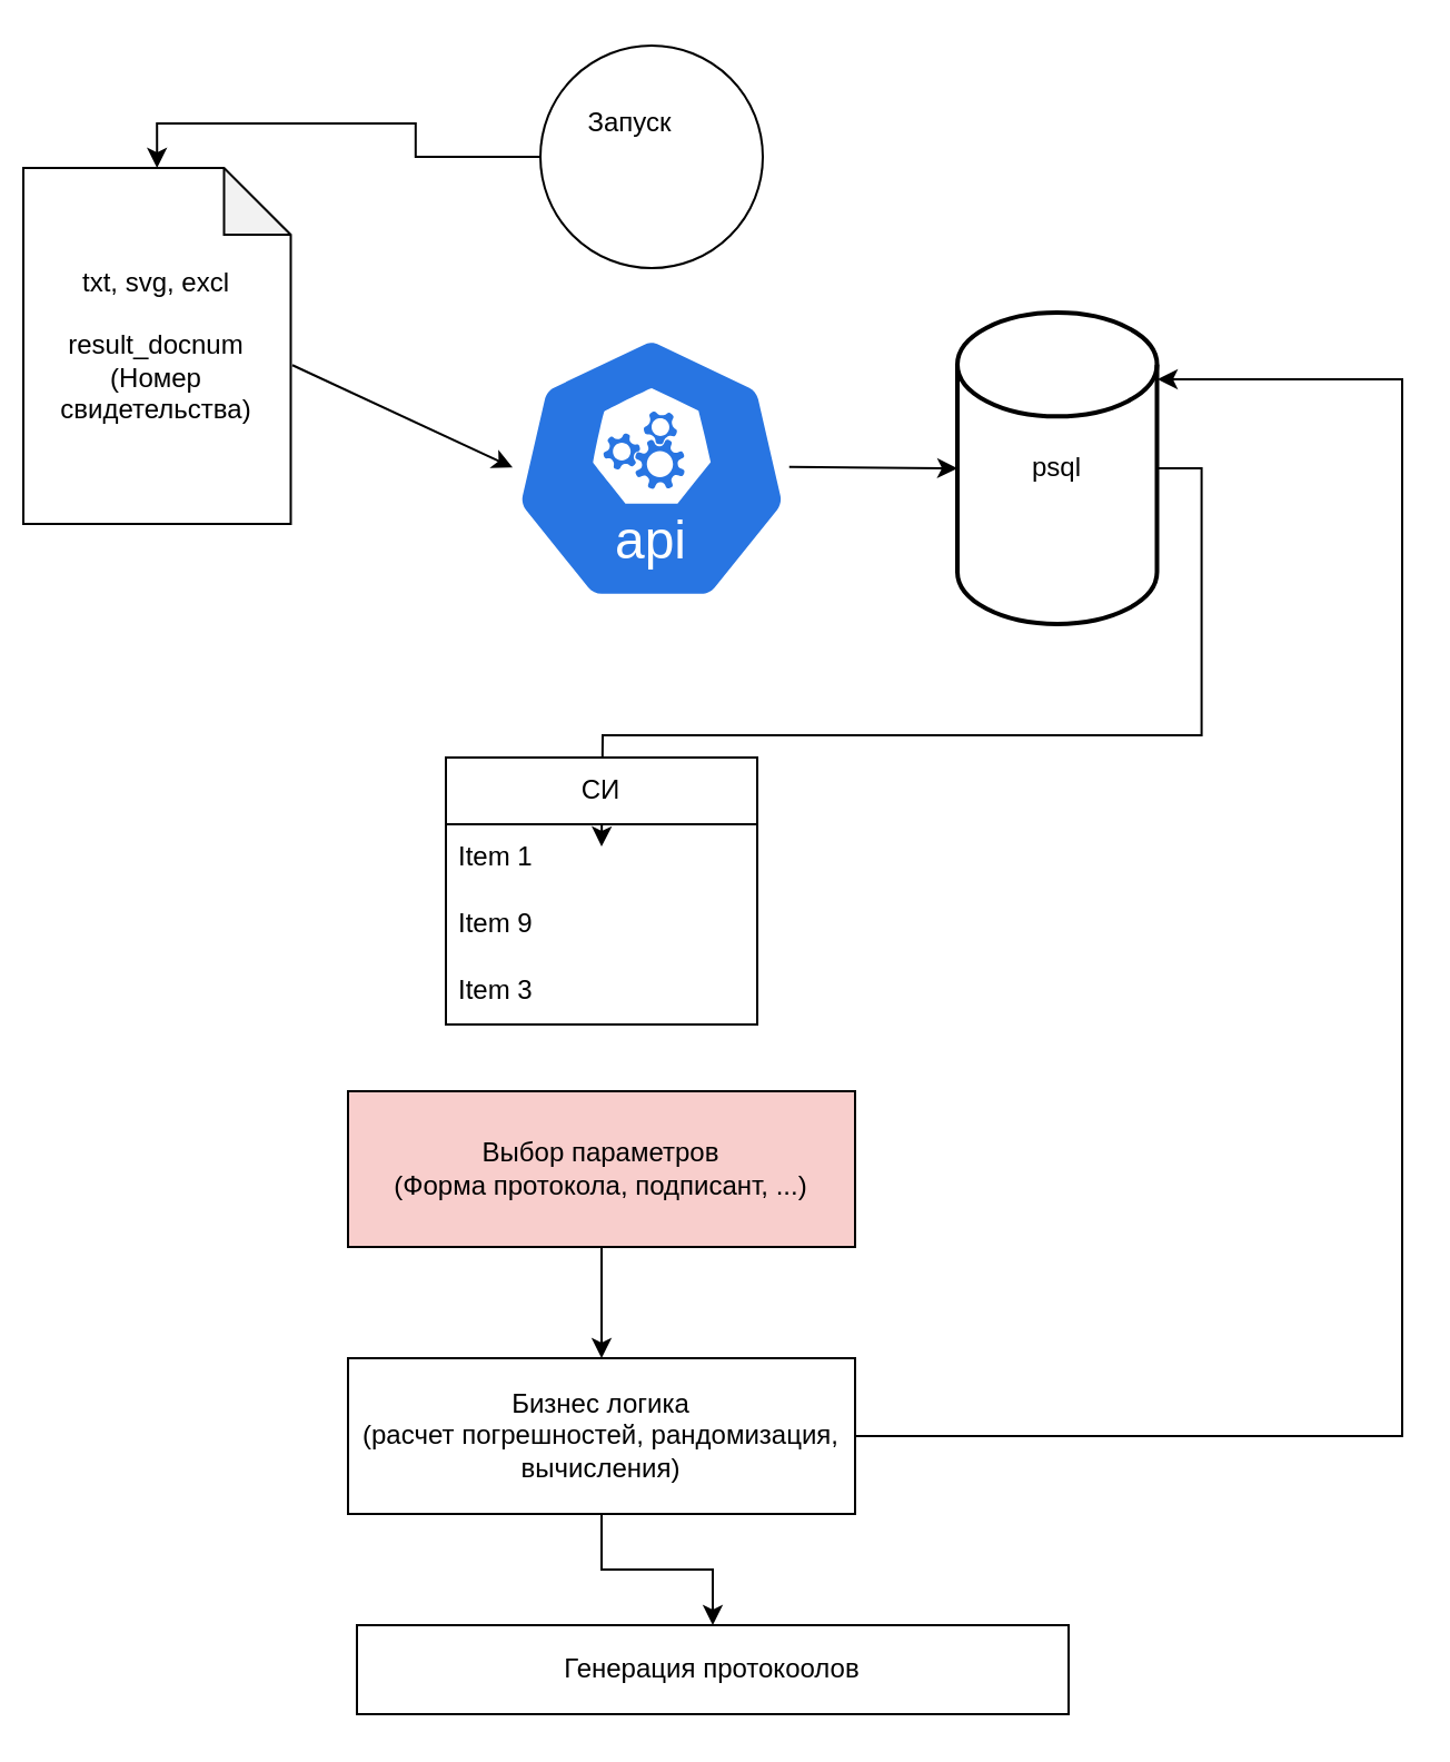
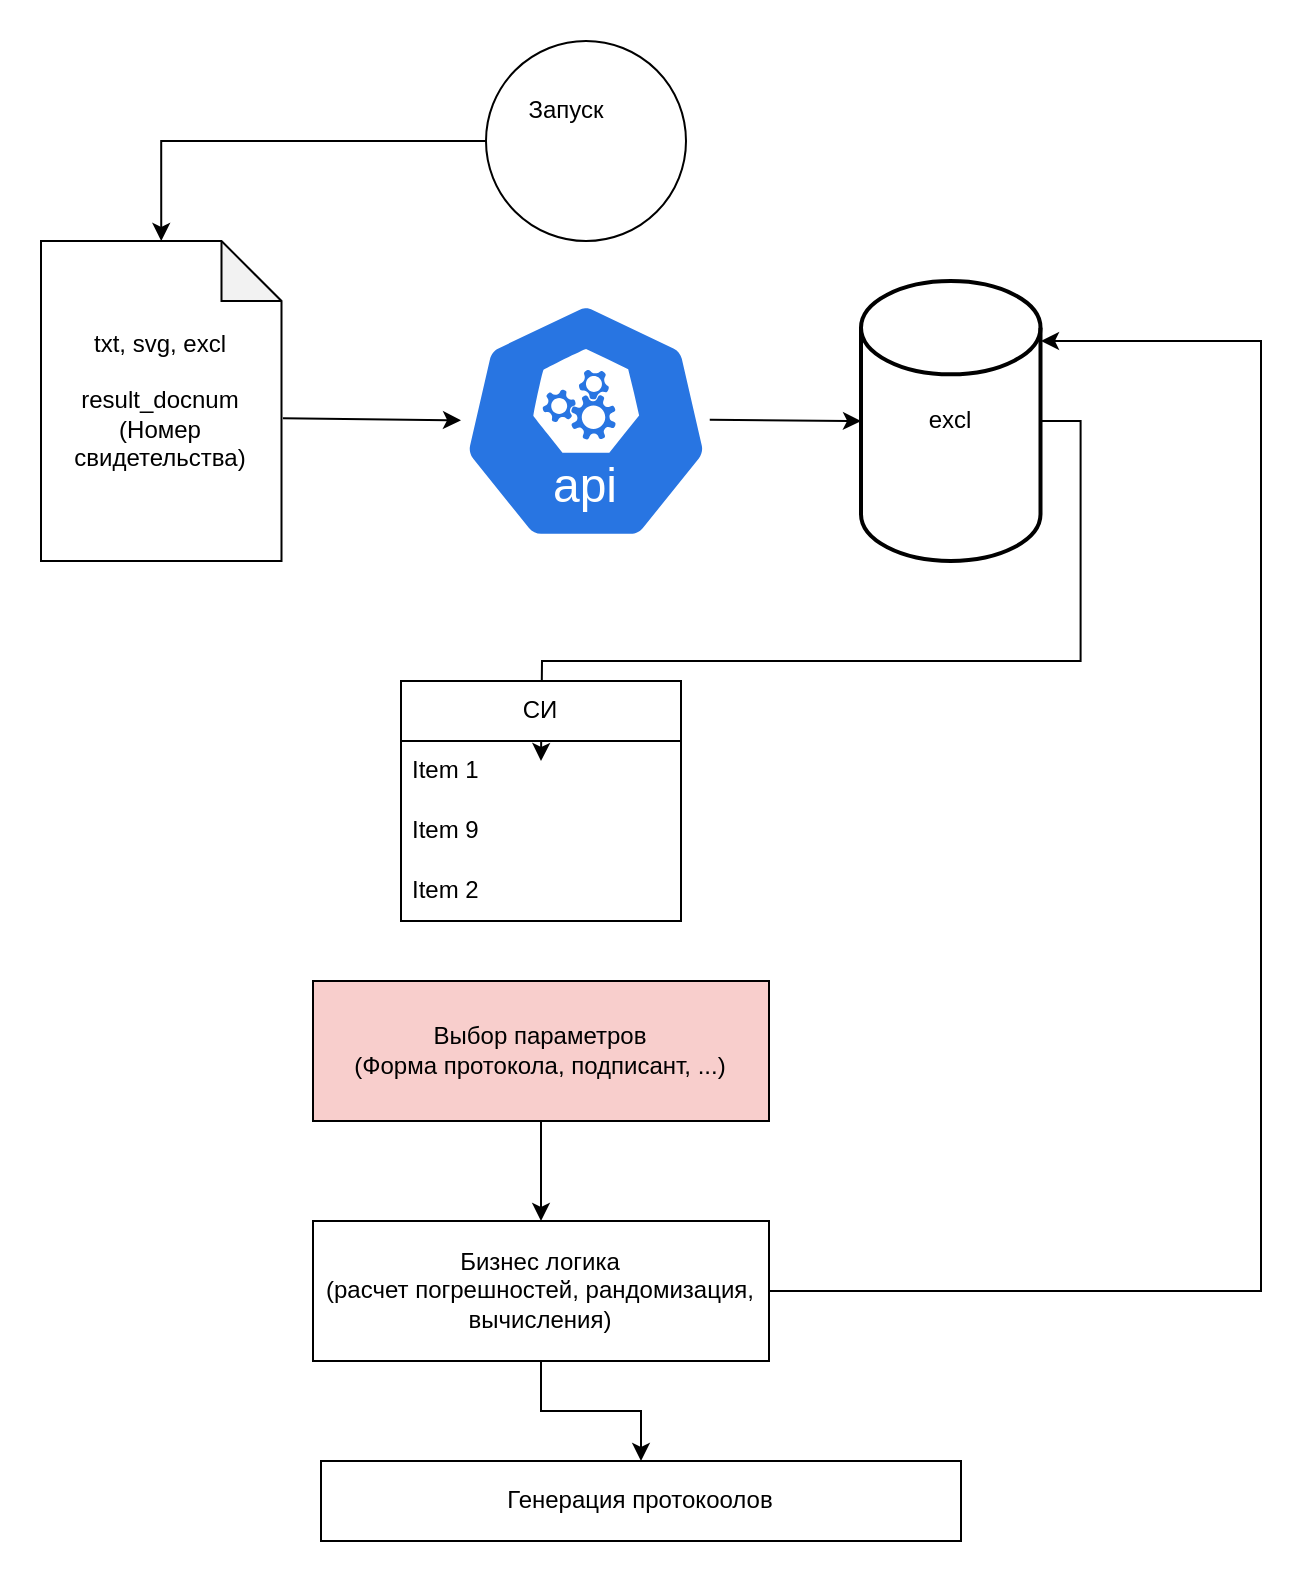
  <mxCell id="0" />
  <mxCell id="1" parent="0" />
  <mxCell id="2" style="edgeStyle=orthogonalEdgeStyle;rounded=0;orthogonalLoop=1;jettySize=auto;html=1;exitX=0.5;exitY=1;exitDx=0;exitDy=0;entryX=0.5;entryY=0;entryDx=0;entryDy=0;" parent="1" source="3" target="18" edge="1"><mxGeometry relative="1" as="geometry"><mxPoint x="270" y="700" as="targetPoint" /></mxGeometry></mxCell>
  <mxCell id="3" value="Выбор параметров&lt;br&gt;(Форма протокола, подписант, ...)" style="rounded=0;whiteSpace=wrap;html=1;fillColor=#f8cecc;" parent="1" vertex="1"><mxGeometry x="156" y="490" width="228" height="70" as="geometry" /></mxCell>
  <mxCell id="4" value="" style="verticalLabelPosition=bottom;verticalAlign=top;html=1;shape=mxgraph.flowchart.on-page_reference;" parent="1" vertex="1"><mxGeometry x="242.5" y="20" width="100" height="100" as="geometry" /></mxCell>
  <mxCell id="5" style="edgeStyle=orthogonalEdgeStyle;rounded=0;orthogonalLoop=1;jettySize=auto;html=1;exitX=1;exitY=0.5;exitDx=0;exitDy=0;exitPerimeter=0;" parent="1" source="6" edge="1"><mxGeometry relative="1" as="geometry"><mxPoint x="270" y="380" as="targetPoint" /></mxGeometry></mxCell>
- <mxCell id="6" value="psql" style="strokeWidth=2;html=1;shape=mxgraph.flowchart.database;whiteSpace=wrap;" parent="1" vertex="1"><mxGeometry x="430" y="140" width="89.75" height="140" as="geometry" /></mxCell>
- <mxCell id="7" value="txt, svg, excl&lt;br&gt;&lt;br&gt;&lt;div&gt;result_docnum&lt;/div&gt;&lt;div&gt;(Номер свидетельства)&lt;/div&gt;" style="shape=note;whiteSpace=wrap;html=1;backgroundOutline=1;darkOpacity=0.05;" parent="1" vertex="1"><mxGeometry x="10" y="75" width="120.25" height="160" as="geometry" /></mxCell>
+ <mxCell id="6" value="excl" style="strokeWidth=2;html=1;shape=mxgraph.flowchart.database;whiteSpace=wrap;" parent="1" vertex="1"><mxGeometry x="430" y="140" width="89.75" height="140" as="geometry" /></mxCell>
+ <mxCell id="7" value="txt, svg, excl&lt;br&gt;&lt;br&gt;&lt;div&gt;result_docnum&lt;/div&gt;&lt;div&gt;(Номер свидетельства)&lt;/div&gt;" style="shape=note;whiteSpace=wrap;html=1;backgroundOutline=1;darkOpacity=0.05;" parent="1" vertex="1"><mxGeometry x="20" y="120" width="120.25" height="160" as="geometry" /></mxCell>
  <mxCell id="8" value="" style="aspect=fixed;sketch=0;html=1;dashed=0;whitespace=wrap;verticalLabelPosition=bottom;verticalAlign=top;fillColor=#2875E2;strokeColor=#ffffff;points=[[0.005,0.63,0],[0.1,0.2,0],[0.9,0.2,0],[0.5,0,0],[0.995,0.63,0],[0.72,0.99,0],[0.5,1,0],[0.28,0.99,0]];shape=mxgraph.kubernetes.icon2;kubernetesLabel=1;prIcon=api" parent="1" vertex="1"><mxGeometry x="230" y="150" width="125" height="120" as="geometry" /></mxCell>
  <mxCell id="9" value="" style="endArrow=classic;html=1;rounded=0;entryX=0;entryY=0.497;entryDx=0;entryDy=0;entryPerimeter=0;exitX=1.006;exitY=0.554;exitDx=0;exitDy=0;exitPerimeter=0;" parent="1" edge="1" target="8" source="7"><mxGeometry width="50" height="50" relative="1" as="geometry"><mxPoint x="139.75" y="209.66" as="sourcePoint" /><mxPoint x="210.25" y="209.66" as="targetPoint" /></mxGeometry></mxCell>
  <mxCell id="10" value="" style="endArrow=classic;html=1;rounded=0;exitX=0.995;exitY=0.495;exitDx=0;exitDy=0;exitPerimeter=0;entryX=0;entryY=0.5;entryDx=0;entryDy=0;entryPerimeter=0;" parent="1" edge="1" target="6" source="8"><mxGeometry width="50" height="50" relative="1" as="geometry"><mxPoint x="370" y="210" as="sourcePoint" /><mxPoint x="390" y="210" as="targetPoint" /></mxGeometry></mxCell>
  <mxCell id="11" style="edgeStyle=orthogonalEdgeStyle;rounded=0;orthogonalLoop=1;jettySize=auto;html=1;entryX=0.5;entryY=0;entryDx=0;entryDy=0;entryPerimeter=0;" parent="1" source="4" target="7" edge="1"><mxGeometry relative="1" as="geometry" /></mxCell>
  <mxCell id="12" value="СИ" style="swimlane;fontStyle=0;childLayout=stackLayout;horizontal=1;startSize=30;horizontalStack=0;resizeParent=1;resizeParentMax=0;resizeLast=0;collapsible=1;marginBottom=0;whiteSpace=wrap;html=1;" parent="1" vertex="1"><mxGeometry x="200" y="340" width="140" height="120" as="geometry" /></mxCell>
  <mxCell id="13" value="Item 1" style="text;strokeColor=none;fillColor=none;align=left;verticalAlign=middle;spacingLeft=4;spacingRight=4;overflow=hidden;points=[[0,0.5],[1,0.5]];portConstraint=eastwest;rotatable=0;whiteSpace=wrap;html=1;" parent="12" vertex="1"><mxGeometry y="30" width="140" height="30" as="geometry" /></mxCell>
  <mxCell id="14" value="Item 9" style="text;strokeColor=none;fillColor=none;align=left;verticalAlign=middle;spacingLeft=4;spacingRight=4;overflow=hidden;points=[[0,0.5],[1,0.5]];portConstraint=eastwest;rotatable=0;whiteSpace=wrap;html=1;" parent="12" vertex="1"><mxGeometry y="60" width="140" height="30" as="geometry" /></mxCell>
- <mxCell id="15" value="Item 3" style="text;strokeColor=none;fillColor=none;align=left;verticalAlign=middle;spacingLeft=4;spacingRight=4;overflow=hidden;points=[[0,0.5],[1,0.5]];portConstraint=eastwest;rotatable=0;whiteSpace=wrap;html=1;" parent="12" vertex="1"><mxGeometry y="90" width="140" height="30" as="geometry" /></mxCell>
+ <mxCell id="15" value="Item 2" style="text;strokeColor=none;fillColor=none;align=left;verticalAlign=middle;spacingLeft=4;spacingRight=4;overflow=hidden;points=[[0,0.5],[1,0.5]];portConstraint=eastwest;rotatable=0;whiteSpace=wrap;html=1;" parent="12" vertex="1"><mxGeometry y="90" width="140" height="30" as="geometry" /></mxCell>
  <mxCell id="16" value="Запуск" style="text;html=1;align=center;verticalAlign=middle;whiteSpace=wrap;rounded=0;" parent="1" vertex="1"><mxGeometry x="252.5" y="40" width="60" height="30" as="geometry" /></mxCell>
  <mxCell id="17" style="edgeStyle=orthogonalEdgeStyle;rounded=0;orthogonalLoop=1;jettySize=auto;html=1;exitX=0.5;exitY=1;exitDx=0;exitDy=0;entryX=0.5;entryY=0;entryDx=0;entryDy=0;" parent="1" source="18" target="20" edge="1"><mxGeometry relative="1" as="geometry"><mxPoint x="270" y="770" as="targetPoint" /></mxGeometry></mxCell>
  <mxCell id="18" value="Бизнес логика&lt;br&gt;(расчет погрешностей, рандомизация, вычисления)" style="rounded=0;whiteSpace=wrap;html=1;" parent="1" vertex="1"><mxGeometry x="156" y="610" width="228" height="70" as="geometry" /></mxCell>
  <mxCell id="19" value="" style="endArrow=classic;html=1;rounded=0;exitX=1;exitY=0.5;exitDx=0;exitDy=0;" parent="1" source="18" edge="1"><mxGeometry width="50" height="50" relative="1" as="geometry"><mxPoint x="449.87" y="670" as="sourcePoint" /><mxPoint x="520" y="170" as="targetPoint" /><Array as="points"><mxPoint x="630" y="645" /><mxPoint x="630" y="170" /></Array></mxGeometry></mxCell>
  <mxCell id="20" value="Генерация протокоолов" style="rounded=0;whiteSpace=wrap;html=1;" parent="1" vertex="1"><mxGeometry x="160" y="730" width="320" height="40" as="geometry" /></mxCell>
